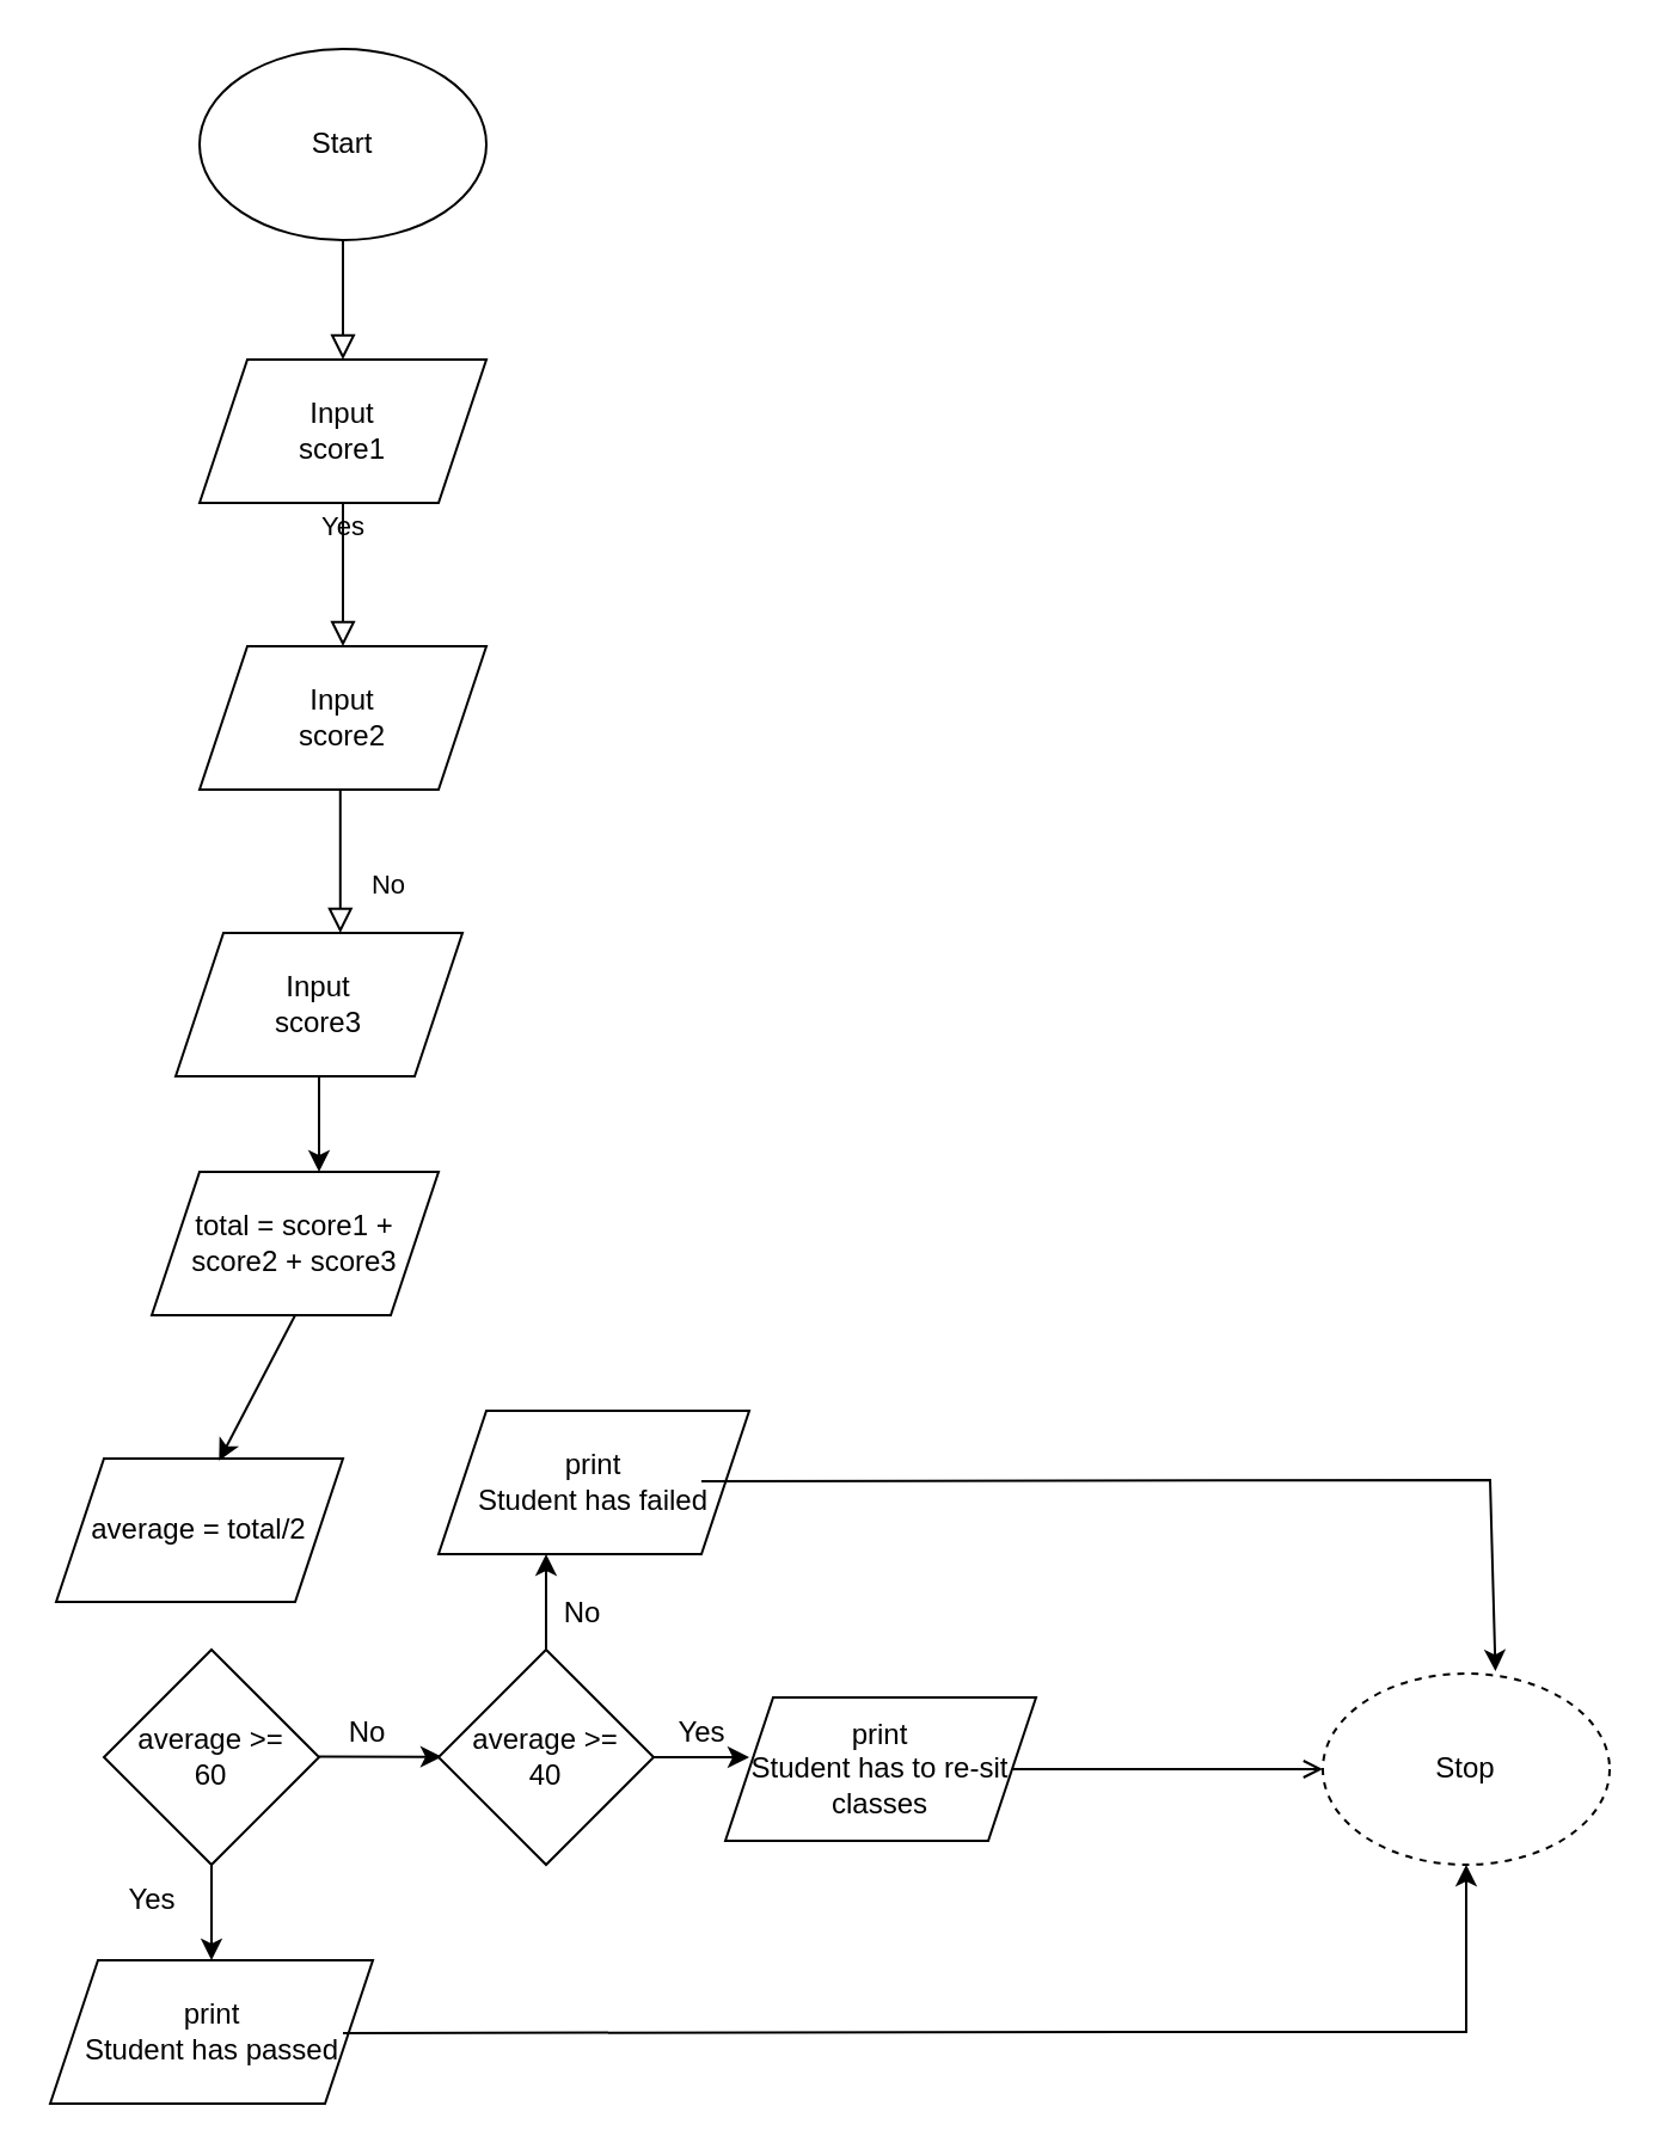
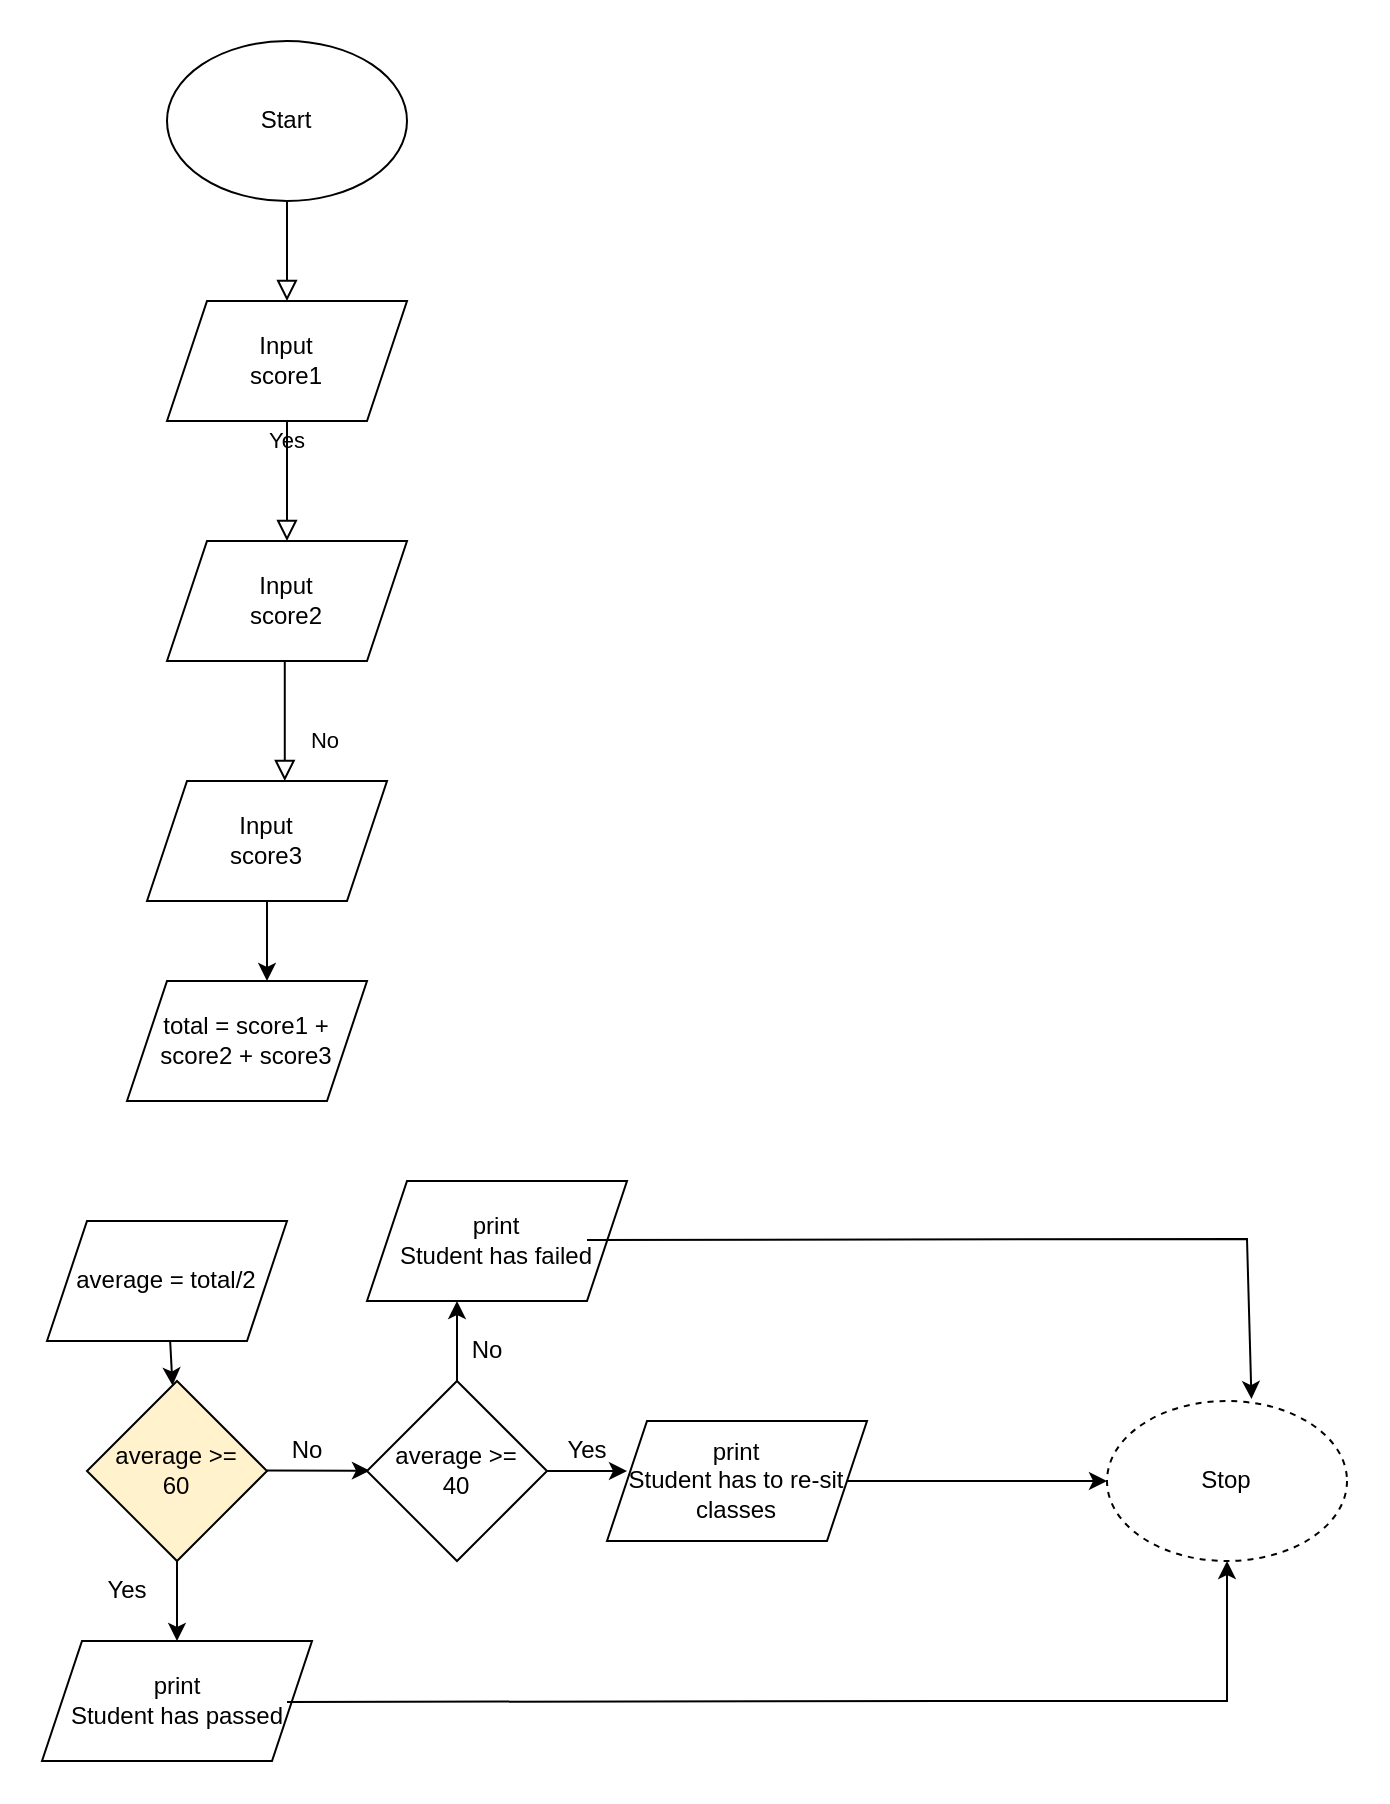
  <mxCell id="0" />
  <mxCell id="1" parent="0" />
  <mxCell id="2" value="" style="rounded=0;html=1;jettySize=auto;orthogonalLoop=1;fontSize=11;endArrow=block;endFill=0;endSize=8;strokeWidth=1;shadow=0;labelBackgroundColor=none;edgeStyle=orthogonalEdgeStyle;fontColor=default;" parent="1" edge="1"><mxGeometry relative="1" as="geometry"><mxPoint x="143" y="100" as="sourcePoint" /><mxPoint x="143" y="150" as="targetPoint" /></mxGeometry></mxCell>
  <mxCell id="3" value="Yes" style="rounded=0;html=1;jettySize=auto;orthogonalLoop=1;fontSize=11;endArrow=block;endFill=0;endSize=8;strokeWidth=1;shadow=0;labelBackgroundColor=none;edgeStyle=orthogonalEdgeStyle;exitX=0.5;exitY=1;exitDx=0;exitDy=0;fontColor=default;" parent="1" source="6" edge="1"><mxGeometry y="20" relative="1" as="geometry"><mxPoint as="offset" /><mxPoint x="143" y="230" as="sourcePoint" /><mxPoint x="143" y="270" as="targetPoint" /></mxGeometry></mxCell>
  <mxCell id="4" value="No" style="rounded=0;html=1;jettySize=auto;orthogonalLoop=1;fontSize=11;endArrow=block;endFill=0;endSize=8;strokeWidth=1;shadow=0;labelBackgroundColor=none;edgeStyle=orthogonalEdgeStyle;fontColor=default;" parent="1" edge="1"><mxGeometry x="0.333" y="20" relative="1" as="geometry"><mxPoint as="offset" /><mxPoint x="141.89" y="330" as="sourcePoint" /><mxPoint x="141.89" y="390" as="targetPoint" /></mxGeometry></mxCell>
  <mxCell id="5" value="Start" style="ellipse;whiteSpace=wrap;html=1;labelBackgroundColor=none;" vertex="1" parent="1"><mxGeometry x="83" y="20" width="120" height="80" as="geometry" /></mxCell>
  <mxCell id="6" value="Input&lt;br&gt;score1" style="shape=parallelogram;perimeter=parallelogramPerimeter;whiteSpace=wrap;html=1;fixedSize=1;labelBackgroundColor=none;" vertex="1" parent="1"><mxGeometry x="83" y="150" width="120" height="60" as="geometry" /></mxCell>
  <mxCell id="7" value="Input&lt;br&gt;score2" style="shape=parallelogram;perimeter=parallelogramPerimeter;whiteSpace=wrap;html=1;fixedSize=1;labelBackgroundColor=none;" vertex="1" parent="1"><mxGeometry x="83" y="270" width="120" height="60" as="geometry" /></mxCell>
  <mxCell id="8" value="Input&lt;br&gt;score3" style="shape=parallelogram;perimeter=parallelogramPerimeter;whiteSpace=wrap;html=1;fixedSize=1;labelBackgroundColor=none;" vertex="1" parent="1"><mxGeometry x="73" y="390" width="120" height="60" as="geometry" /></mxCell>
  <mxCell id="9" value="total = score1 + score2 + score3" style="shape=parallelogram;perimeter=parallelogramPerimeter;whiteSpace=wrap;html=1;fixedSize=1;labelBackgroundColor=none;" vertex="1" parent="1"><mxGeometry x="63" y="490" width="120" height="60" as="geometry" /></mxCell>
  <mxCell id="10" value="" style="endArrow=classic;html=1;rounded=0;exitX=0.5;exitY=1;exitDx=0;exitDy=0;labelBackgroundColor=none;fontColor=default;" edge="1" parent="1" source="8"><mxGeometry width="50" height="50" relative="1" as="geometry"><mxPoint x="363" y="470" as="sourcePoint" /><mxPoint x="133" y="490" as="targetPoint" /></mxGeometry></mxCell>
  <mxCell id="11" value="average = total/2" style="shape=parallelogram;perimeter=parallelogramPerimeter;whiteSpace=wrap;html=1;fixedSize=1;labelBackgroundColor=none;" vertex="1" parent="1"><mxGeometry x="23" y="610" width="120" height="60" as="geometry" /></mxCell>
- <mxCell id="12" value="" style="endArrow=classic;html=1;rounded=0;exitX=0.5;exitY=1;exitDx=0;exitDy=0;entryX=0.568;entryY=0.015;entryDx=0;entryDy=0;entryPerimeter=0;labelBackgroundColor=none;fontColor=default;" edge="1" parent="1" source="9" target="11"><mxGeometry width="50" height="50" relative="1" as="geometry"><mxPoint x="213" y="610" as="sourcePoint" /><mxPoint x="263" y="560" as="targetPoint" /></mxGeometry></mxCell>
- <mxCell id="14" value="average &amp;gt;= &lt;br&gt;60" style="rhombus;whiteSpace=wrap;html=1;labelBackgroundColor=none;" vertex="1" parent="1"><mxGeometry x="43" y="690" width="90" height="90" as="geometry" /></mxCell>
+ <mxCell id="13" value="" style="endArrow=classic;html=1;rounded=0;labelBackgroundColor=none;fontColor=default;" edge="1" parent="1" source="11" target="14"><mxGeometry width="50" height="50" relative="1" as="geometry"><mxPoint x="213" y="660" as="sourcePoint" /><mxPoint x="83" y="720" as="targetPoint" /></mxGeometry></mxCell>
+ <mxCell id="14" value="average &amp;gt;= &lt;br&gt;60" style="rhombus;whiteSpace=wrap;html=1;labelBackgroundColor=none;fillColor=#fff2cc;" vertex="1" parent="1"><mxGeometry x="43" y="690" width="90" height="90" as="geometry" /></mxCell>
  <mxCell id="15" value="" style="endArrow=classic;html=1;rounded=0;exitX=0.5;exitY=1;exitDx=0;exitDy=0;labelBackgroundColor=none;fontColor=default;" edge="1" parent="1" source="14"><mxGeometry width="50" height="50" relative="1" as="geometry"><mxPoint x="213" y="660" as="sourcePoint" /><mxPoint x="88" y="820" as="targetPoint" /></mxGeometry></mxCell>
  <mxCell id="16" value="Yes" style="text;html=1;align=center;verticalAlign=middle;resizable=0;points=[];autosize=1;strokeColor=none;fillColor=none;labelBackgroundColor=none;" vertex="1" parent="1"><mxGeometry x="43" y="780" width="40" height="30" as="geometry" /></mxCell>
  <mxCell id="17" value="print&lt;br&gt;Student has passed" style="shape=parallelogram;perimeter=parallelogramPerimeter;whiteSpace=wrap;html=1;fixedSize=1;labelBackgroundColor=none;" vertex="1" parent="1"><mxGeometry x="20.5" y="820" width="135" height="60" as="geometry" /></mxCell>
  <mxCell id="18" value="" style="endArrow=classic;html=1;rounded=0;exitX=1;exitY=0.75;exitDx=0;exitDy=0;labelBackgroundColor=none;fontColor=default;" edge="1" parent="1"><mxGeometry width="50" height="50" relative="1" as="geometry"><mxPoint x="133.004" y="734.727" as="sourcePoint" /><mxPoint x="184.47" y="734.83" as="targetPoint" /><Array as="points" /></mxGeometry></mxCell>
  <mxCell id="19" value="No" style="text;html=1;align=center;verticalAlign=middle;resizable=0;points=[];autosize=1;strokeColor=none;fillColor=none;labelBackgroundColor=none;" vertex="1" parent="1"><mxGeometry x="133" y="710" width="40" height="30" as="geometry" /></mxCell>
  <mxCell id="20" value="average &amp;gt;= &lt;br&gt;40" style="rhombus;whiteSpace=wrap;html=1;labelBackgroundColor=none;" vertex="1" parent="1"><mxGeometry x="183" y="690" width="90" height="90" as="geometry" /></mxCell>
  <mxCell id="21" value="" style="endArrow=classic;html=1;rounded=0;exitX=0.5;exitY=0;exitDx=0;exitDy=0;labelBackgroundColor=none;fontColor=default;" edge="1" parent="1" source="20"><mxGeometry width="50" height="50" relative="1" as="geometry"><mxPoint x="223" y="710" as="sourcePoint" /><mxPoint x="228" y="650" as="targetPoint" /></mxGeometry></mxCell>
  <mxCell id="22" value="" style="endArrow=classic;html=1;rounded=0;exitX=1;exitY=0.5;exitDx=0;exitDy=0;labelBackgroundColor=none;fontColor=default;" edge="1" parent="1" source="20"><mxGeometry width="50" height="50" relative="1" as="geometry"><mxPoint x="223" y="710" as="sourcePoint" /><mxPoint x="313" y="735" as="targetPoint" /></mxGeometry></mxCell>
  <mxCell id="23" value="Yes" style="text;html=1;align=center;verticalAlign=middle;resizable=0;points=[];autosize=1;strokeColor=none;fillColor=none;labelBackgroundColor=none;" vertex="1" parent="1"><mxGeometry x="273" y="710" width="40" height="30" as="geometry" /></mxCell>
  <mxCell id="24" value="No" style="text;html=1;align=center;verticalAlign=middle;resizable=0;points=[];autosize=1;strokeColor=none;fillColor=none;labelBackgroundColor=none;" vertex="1" parent="1"><mxGeometry x="223" y="660" width="40" height="30" as="geometry" /></mxCell>
  <mxCell id="25" value="print&lt;br&gt;Student has failed" style="shape=parallelogram;perimeter=parallelogramPerimeter;whiteSpace=wrap;html=1;fixedSize=1;labelBackgroundColor=none;" vertex="1" parent="1"><mxGeometry x="183" y="590" width="130" height="60" as="geometry" /></mxCell>
  <mxCell id="26" value="print&lt;br&gt;Student has to re-sit classes" style="shape=parallelogram;perimeter=parallelogramPerimeter;whiteSpace=wrap;html=1;fixedSize=1;labelBackgroundColor=none;" vertex="1" parent="1"><mxGeometry x="303" y="710" width="130" height="60" as="geometry" /></mxCell>
  <mxCell id="27" value="Stop" style="ellipse;whiteSpace=wrap;html=1;labelBackgroundColor=none;dashed=1;" vertex="1" parent="1"><mxGeometry x="553" y="700" width="120" height="80" as="geometry" /></mxCell>
- <mxCell id="28" value="" style="endArrow=open;html=1;rounded=0;exitX=1;exitY=0.5;exitDx=0;exitDy=0;entryX=0;entryY=0.5;entryDx=0;entryDy=0;labelBackgroundColor=none;fontColor=default;" edge="1" parent="1" source="26" target="27"><mxGeometry width="50" height="50" relative="1" as="geometry"><mxPoint x="423" y="810" as="sourcePoint" /><mxPoint x="473" y="760" as="targetPoint" /></mxGeometry></mxCell>
+ <mxCell id="28" value="" style="endArrow=classic;html=1;rounded=0;exitX=1;exitY=0.5;exitDx=0;exitDy=0;entryX=0;entryY=0.5;entryDx=0;entryDy=0;labelBackgroundColor=none;fontColor=default;" edge="1" parent="1" source="26" target="27"><mxGeometry width="50" height="50" relative="1" as="geometry"><mxPoint x="423" y="810" as="sourcePoint" /><mxPoint x="473" y="760" as="targetPoint" /></mxGeometry></mxCell>
  <mxCell id="29" value="" style="endArrow=classic;html=1;rounded=0;exitX=1;exitY=0.5;exitDx=0;exitDy=0;entryX=0.602;entryY=-0.012;entryDx=0;entryDy=0;entryPerimeter=0;labelBackgroundColor=none;fontColor=default;" edge="1" parent="1" target="27"><mxGeometry width="50" height="50" relative="1" as="geometry"><mxPoint x="293" y="619.47" as="sourcePoint" /><mxPoint x="663" y="620" as="targetPoint" /><Array as="points"><mxPoint x="623" y="619" /></Array></mxGeometry></mxCell>
  <mxCell id="30" value="" style="endArrow=classic;html=1;rounded=0;exitX=1;exitY=0.5;exitDx=0;exitDy=0;entryX=0.5;entryY=1;entryDx=0;entryDy=0;labelBackgroundColor=none;fontColor=default;" edge="1" parent="1" target="27"><mxGeometry width="50" height="50" relative="1" as="geometry"><mxPoint x="143" y="850.47" as="sourcePoint" /><mxPoint x="623" y="850" as="targetPoint" /><Array as="points"><mxPoint x="473" y="850" /><mxPoint x="613" y="850" /></Array></mxGeometry></mxCell>
